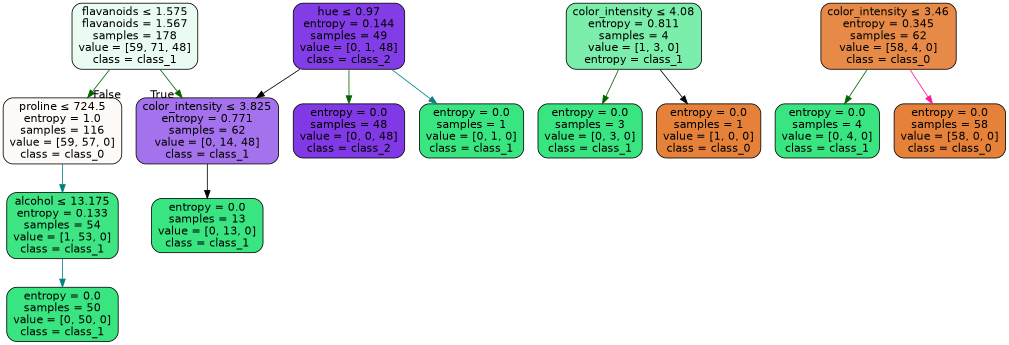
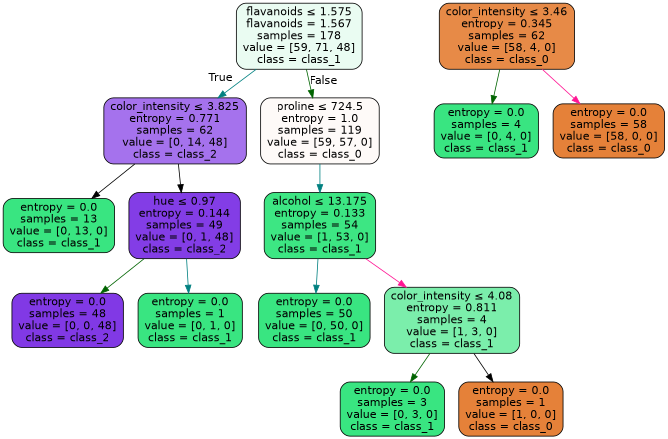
  digraph {
    node [color=black fillcolor="#39e581ff" fontname=helvetica shape=box style="filled, rounded"]
    edge [color=darkgreen fontname=helvetica]
    n1 [fillcolor="#39e5811a" label=<flavanoids &le; 1.575<br/>flavanoids = 1.567<br/>samples = 178<br/>value = [59, 71, 48]<br/>class = class_1>]
-   n2 [fillcolor="#8139e5b5" label=<color_intensity &le; 3.825<br/>entropy = 0.771<br/>samples = 62<br/>value = [0, 14, 48]<br/>class = class_1>]
-   n3 [fillcolor="#e5813909" label=<proline &le; 724.5<br/>entropy = 1.0<br/>samples = 116<br/>value = [59, 57, 0]<br/>class = class_0>]
+   n2 [fillcolor="#8139e5b5" label=<color_intensity &le; 3.825<br/>entropy = 0.771<br/>samples = 62<br/>value = [0, 14, 48]<br/>class = class_2>]
+   n3 [fillcolor="#e5813909" label=<proline &le; 724.5<br/>entropy = 1.0<br/>samples = 119<br/>value = [59, 57, 0]<br/>class = class_0>]
    n4 [label=<entropy = 0.0<br/>samples = 13<br/>value = [0, 13, 0]<br/>class = class_1>]
    n5 [fillcolor="#8139e5fa" label=<hue &le; 0.97<br/>entropy = 0.144<br/>samples = 49<br/>value = [0, 1, 48]<br/>class = class_2>]
    n6 [fillcolor="#39e581fa" label=<alcohol &le; 13.175<br/>entropy = 0.133<br/>samples = 54<br/>value = [1, 53, 0]<br/>class = class_1>]
    n7 [fillcolor="#8139e5ff" label=<entropy = 0.0<br/>samples = 48<br/>value = [0, 0, 48]<br/>class = class_2>]
    n8 [label=<entropy = 0.0<br/>samples = 1<br/>value = [0, 1, 0]<br/>class = class_1>]
    n9 [label=<entropy = 0.0<br/>samples = 50<br/>value = [0, 50, 0]<br/>class = class_1>]
-   n10 [fillcolor="#39e581aa" label=<color_intensity &le; 4.08<br/>entropy = 0.811<br/>samples = 4<br/>value = [1, 3, 0]<br/>entropy = class_1>]
+   n10 [fillcolor="#39e581aa" label=<color_intensity &le; 4.08<br/>entropy = 0.811<br/>samples = 4<br/>value = [1, 3, 0]<br/>class = class_1>]
    n11 [fillcolor="#e58139ed" label=<color_intensity &le; 3.46<br/>entropy = 0.345<br/>samples = 62<br/>value = [58, 4, 0]<br/>class = class_0>]
    n12 [label=<entropy = 0.0<br/>samples = 4<br/>value = [0, 4, 0]<br/>class = class_1>]
    n13 [fillcolor="#e58139ff" label=<entropy = 0.0<br/>samples = 58<br/>value = [58, 0, 0]<br/>class = class_0>]
    n14 [label=<entropy = 0.0<br/>samples = 3<br/>value = [0, 3, 0]<br/>class = class_1>]
    n15 [fillcolor="#e58139ff" label=<entropy = 0.0<br/>samples = 1<br/>value = [1, 0, 0]<br/>class = class_0>]
-   n1 -> n2 [headlabel=True labelangle=45 labeldistance=2.5]
+   n1 -> n2 [color=teal headlabel=True labelangle=45 labeldistance=2.5]
    n1 -> n3 [headlabel=False labelangle=-45 labeldistance=2.5]
    n2 -> n4 [color=black]
-   n5 -> n2 [color=black]
+   n2 -> n5 [color=black]
    n3 -> n6 [color=teal]
    n5 -> n7
    n5 -> n8 [color=teal]
    n6 -> n9 [color=teal]
+   n6 -> n10 [color=deeppink]
    n10 -> n14
    n10 -> n15 [color=black]
    n11 -> n12
    n11 -> n13 [color=deeppink]
  }
